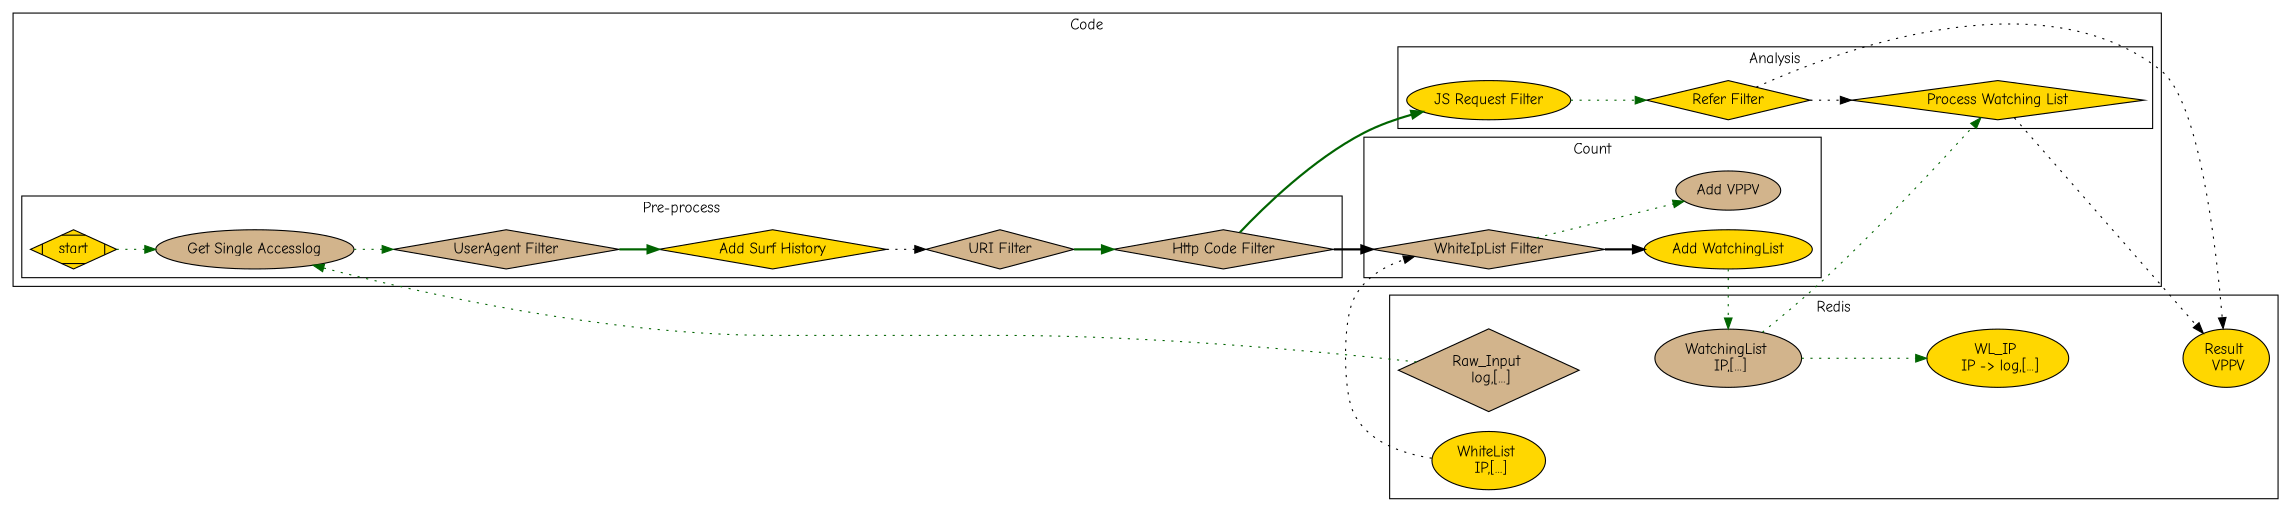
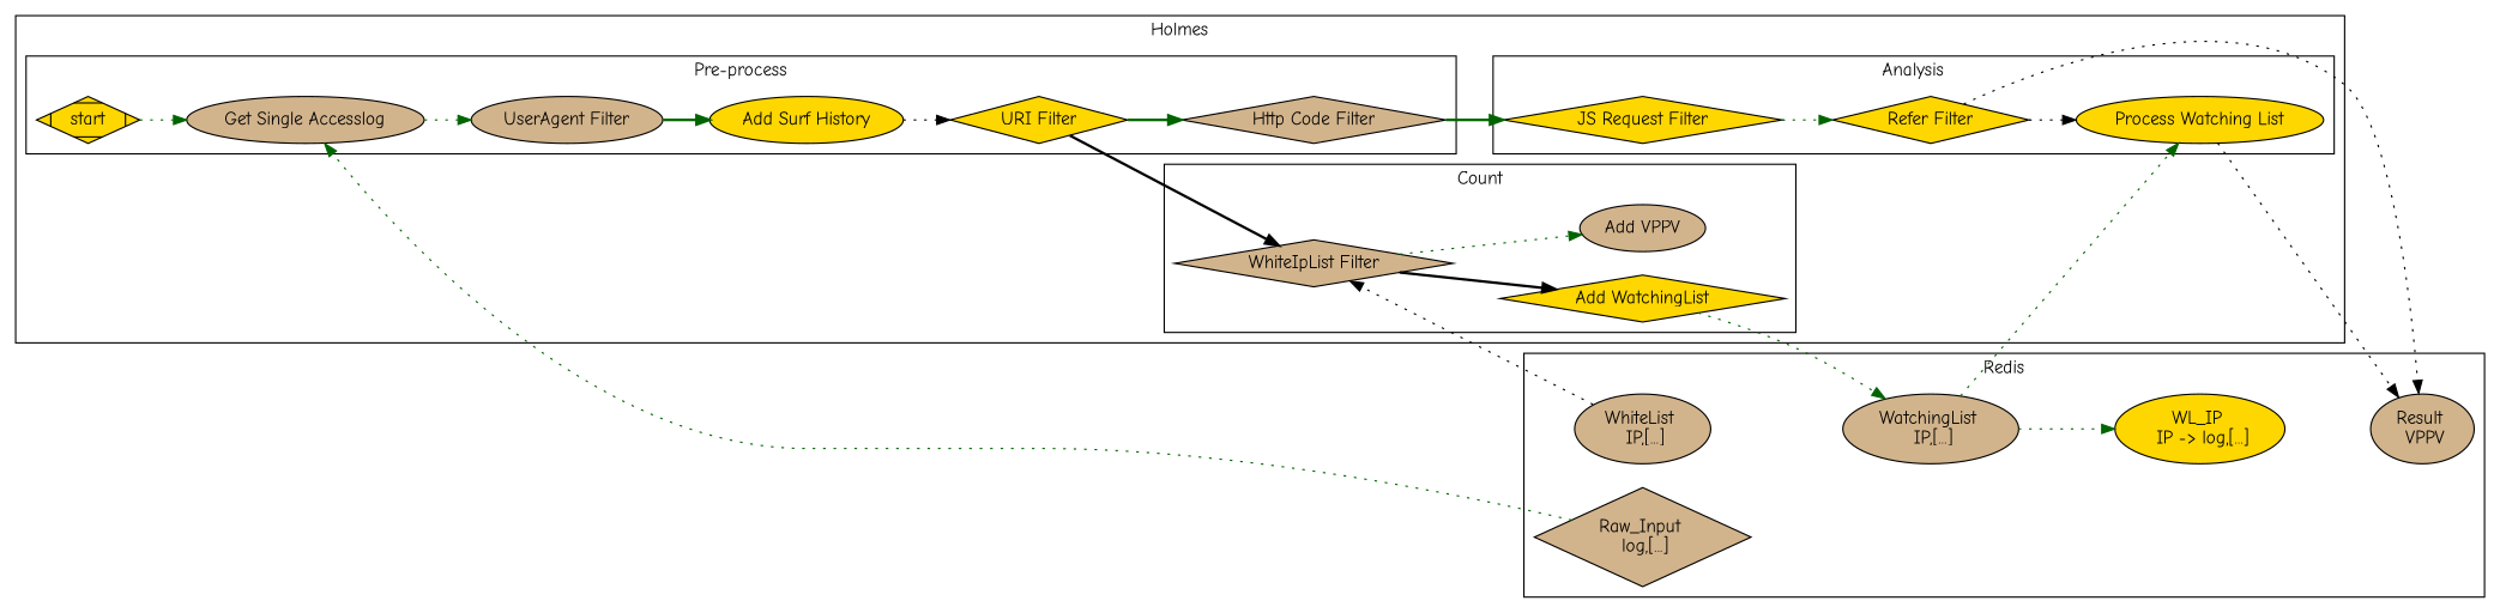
  digraph {
    fontname="Comic Neue"
    rankdir=LR
    node [fillcolor=gold fontname="Comic Neue" style=filled]
    edge [color=darkgreen fontname="Comic Neue" style=dotted]
    n1 [fillcolor=tan label="Raw_Input \n log,[...]" shape=diamond]
-   n2 [label="WhiteList \n IP,[...]"]
+   n2 [fillcolor=tan label="WhiteList \n IP,[...]"]
    n3 [fillcolor=tan label="WatchingList \n IP,[...]"]
    n4 [label="WL_IP \n IP -> log,[...]"]
-   n5 [label="Result \n VPPV"]
+   n5 [fillcolor=tan label="Result \n VPPV"]
    n6 [fillcolor=tan label="Get Single Accesslog"]
    n7 [label=start shape=Mdiamond]
-   n8 [fillcolor=tan label="UserAgent Filter" shape=diamond]
-   n9 [label="Add Surf History" shape=diamond]
-   n10 [fillcolor=tan label="URI Filter" shape=diamond]
+   n8 [fillcolor=tan label="UserAgent Filter" shape=ellipse]
+   n9 [label="Add Surf History"]
+   n10 [label="URI Filter" shape=diamond]
    n11 [fillcolor=tan label="Http Code Filter" shape=diamond]
    n12 [fillcolor=tan label="WhiteIpList Filter" shape=diamond]
-   n13 [label="Add WatchingList"]
+   n13 [label="Add WatchingList" shape=diamond]
    n14 [fillcolor=tan label="Add VPPV"]
-   n15 [label="Process Watching List" shape=diamond]
-   n16 [label="JS Request Filter" shape=ellipse]
+   n15 [label="Process Watching List"]
+   n16 [label="JS Request Filter" shape=diamond]
    n17 [label="Refer Filter" shape=diamond]
    subgraph cluster_1 {
      label=Redis
      n1
      n2
      n3
      n4
      n5
    }
    subgraph cluster_2 {
-     label=Code
+     label=Holmes
      subgraph cluster_3 {
        label="Pre-process"
        n6
        n7
        n8
        n9
        n10
        n11
      }
      subgraph cluster_4 {
        label=Count
        n12
        n13
        n14
      }
      subgraph cluster_5 {
        label=Analysis
        n15
        n16
        n17
      }
    }
    n1 -> n6
    n2 -> n3 [style=invis color=""]
    n2 -> n12 [color=black]
    n3 -> n4
    n3 -> n15
    n4 -> n5 [style=invis color=""]
    n6 -> n8
    n7 -> n6
    n8 -> n9 [style=bold]
    n9 -> n10 [color=black]
    n10 -> n11 [style=bold]
-   n11 -> n12 [color=black style=bold]
+   n10 -> n12 [color=black style=bold]
    n11 -> n16 [style=bold]
    n12 -> n13 [color=black style=bold]
    n12 -> n14
    n13 -> n3
    n15 -> n5 [color=black]
    n16 -> n17
    n17 -> n5 [color=black]
    n17 -> n15 [color=black]
  }
